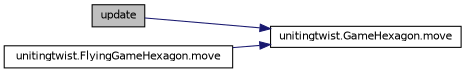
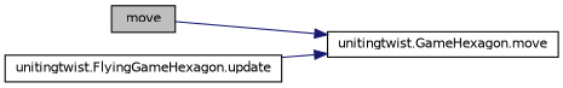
  digraph {
    rankdir=LR
    node [color=black fillcolor=white fontname=Helvetica fontsize=10 shape=record style=filled]
    edge [color=midnightblue fontname=Helvetica fontsize=10 labelfontname=Helvetica labelfontsize=10 style=solid]
-   n1 [fillcolor=grey75 fontcolor=black height=0.2 label=update width=0.4]
+   n1 [fillcolor=grey75 fontcolor=black height=0.2 label=move width=0.4]
    n2 [height=0.2 label="unitingtwist.GameHexagon.move" width=0.4]
-   n3 [height=0.2 label="unitingtwist.FlyingGameHexagon.move" width=0.4]
+   n3 [height=0.2 label="unitingtwist.FlyingGameHexagon.update" width=0.4]
    n1 -> n2
    n3 -> n2
  }
